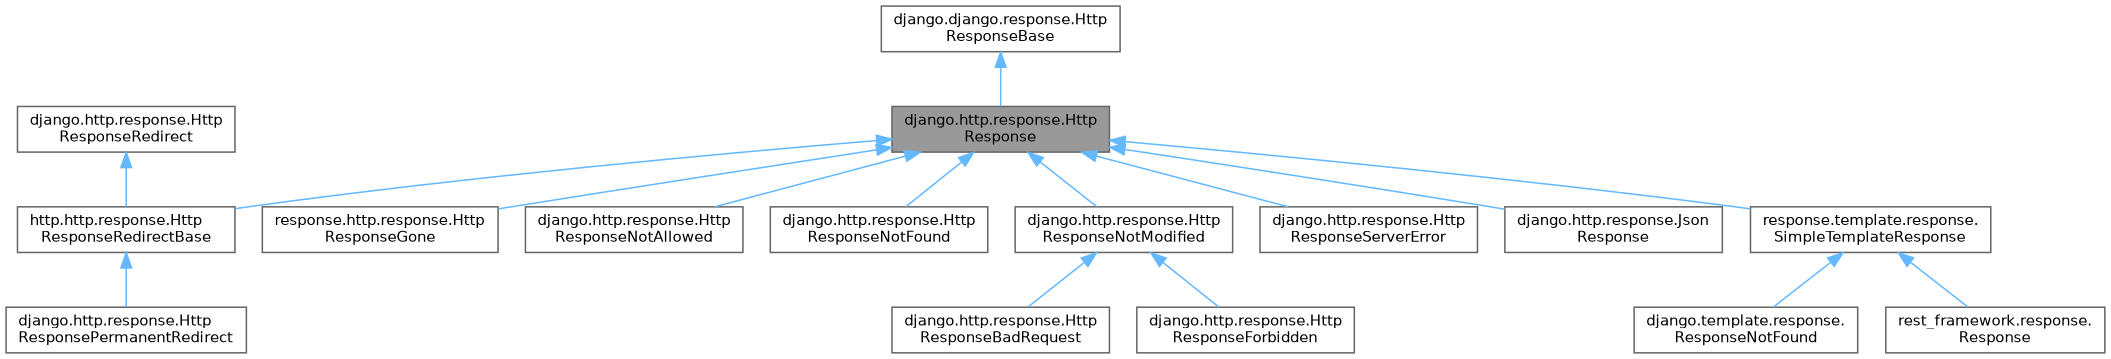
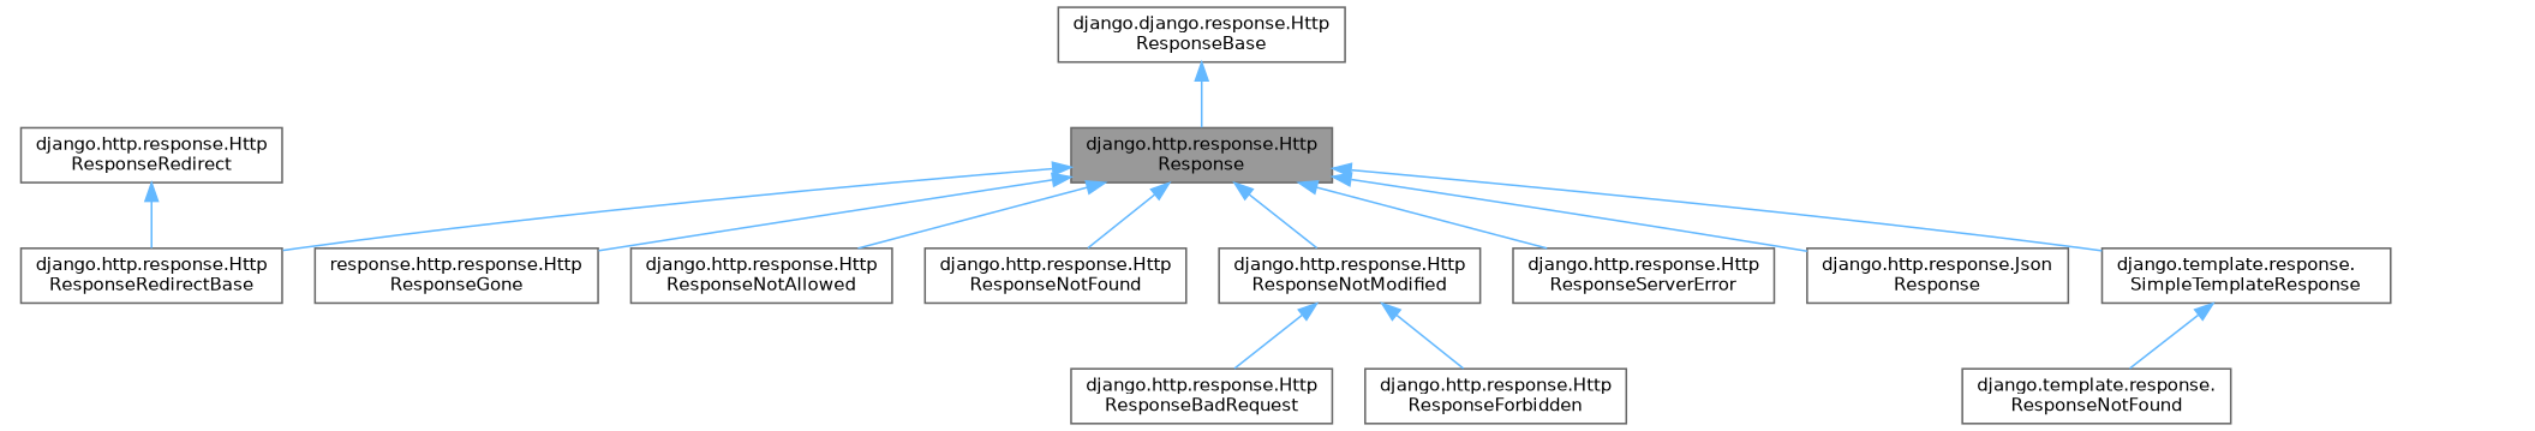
  digraph {
    rankdir=TB
    node [color=gray40 fillcolor=white fontname=Helvetica fontsize=10 shape=box style=filled]
    edge [color=steelblue1 dir=back fontname=Helvetica fontsize=10 labelfontname=Helvetica labelfontsize=10 style=solid]
    n1 [fillcolor=grey60 fontcolor=black height=0.2 label="django.http.response.Http\lResponse" width=0.4]
    n2 [height=0.2 label="response.http.response.Http\lResponseGone" width=0.4]
    n3 [height=0.2 label="django.http.response.Http\lResponseNotAllowed" width=0.4]
    n4 [height=0.2 label="django.http.response.Http\lResponseNotFound" width=0.4]
    n5 [height=0.2 label="django.http.response.Http\lResponseNotModified" width=0.4]
-   n6 [height=0.2 label="http.http.response.Http\lResponseRedirectBase" width=0.4]
+   n6 [height=0.2 label="django.http.response.Http\lResponseRedirectBase" width=0.4]
    n7 [height=0.2 label="django.http.response.Http\lResponseServerError" width=0.4]
    n8 [height=0.2 label="django.http.response.Json\lResponse" width=0.4]
-   n9 [height=0.2 label="response.template.response.\lSimpleTemplateResponse" width=0.4]
+   n9 [height=0.2 label="django.template.response.\lSimpleTemplateResponse" width=0.4]
    n10 [height=0.2 label="django.http.response.Http\lResponseBadRequest" width=0.4]
    n11 [height=0.2 label="django.http.response.Http\lResponseForbidden" width=0.4]
-   n12 [height=0.2 label="django.http.response.Http\lResponsePermanentRedirect" width=0.4]
    n13 [height=0.2 label="django.template.response.\lResponseNotFound" width=0.4]
-   n14 [height=0.2 label="rest_framework.response.\lResponse" width=0.4]
    n15 [height=0.2 label="django.django.response.Http\lResponseBase" width=0.4]
    n16 [height=0.2 label="django.http.response.Http\lResponseRedirect" width=0.4]
    n1 -> n2
    n1 -> n3
    n1 -> n4
    n1 -> n5
    n1 -> n6
    n1 -> n7
    n1 -> n8
    n1 -> n9
    n5 -> n10
    n5 -> n11
-   n6 -> n12
    n9 -> n13
-   n9 -> n14
    n15 -> n1
    n16 -> n6
  }
